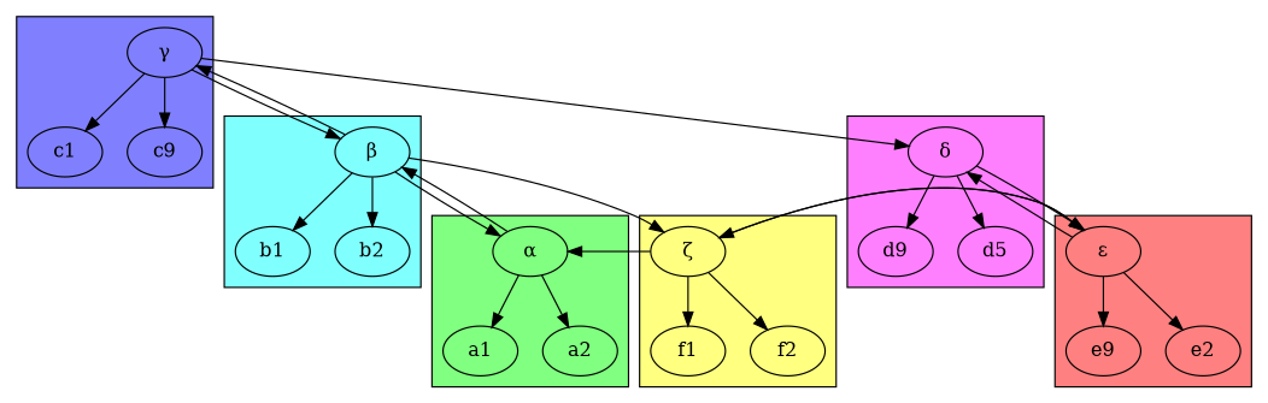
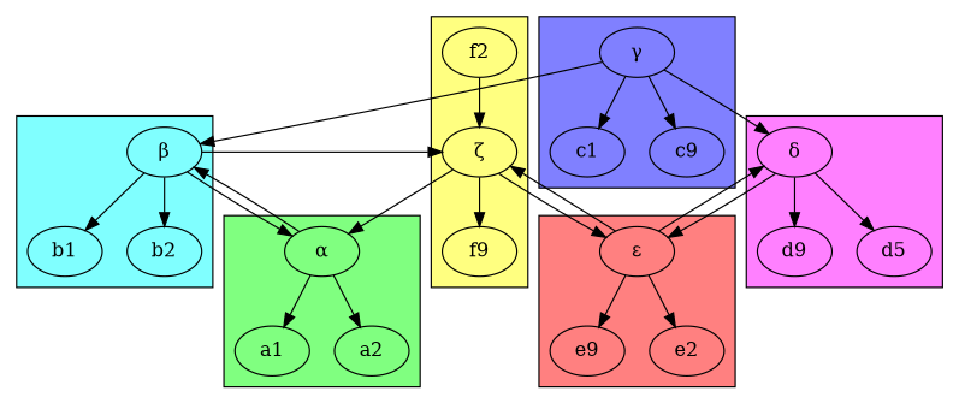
  digraph {
    rankdir=TB
    n1 [label="&alpha;"]
    a1
    a2
    n4 [label="&beta;"]
    b1
    b2
    n7 [label="&gamma;"]
    c1
    n9 [label=c9]
    n10 [label="&delta;"]
    n11 [label=d9]
    n12 [label=d5]
    n13 [label="&epsilon;"]
    n14 [label=e9]
    e2
    n16 [label="&zeta;"]
-   f1
+   f1 [label=f9]
    f2
    subgraph cluster_1 {
      fillcolor="#80ff80"
      rank=same
      style=filled
      n1
      a1
      a2
    }
    subgraph cluster_2 {
      fillcolor="#80ffff"
      rank=same
      style=filled
      n4
      b1
      b2
    }
    subgraph cluster_3 {
      fillcolor="#8080ff"
      rank=same
      style=filled
      n7
      c1
      n9
    }
    subgraph cluster_4 {
      fillcolor="#ff80ff"
      rank=same
      style=filled
      n10
      n11
      n12
    }
    subgraph cluster_5 {
      fillcolor="#ff8080"
      rank=same
      style=filled
      n13
      n14
      e2
    }
    subgraph cluster_6 {
      fillcolor="#ffff80"
      rank=same
      style=filled
      n16
      f1
      f2
    }
    n1 -> a1
    n1 -> a2
    n1 -> n4
    n4 -> n1
    n4 -> b1
    n4 -> b2
-   n4 -> n7
    n4 -> n16
    n7 -> n4
    n7 -> c1
    n7 -> n9
    n7 -> n10
    n10 -> n11
    n10 -> n12
    n10 -> n13
    n13 -> n10
    n13 -> n14
    n13 -> e2
    n13 -> n16
    n16 -> n1
    n16 -> n13
    n16 -> f1
-   n16 -> f2
+   f2 -> n16
  }
